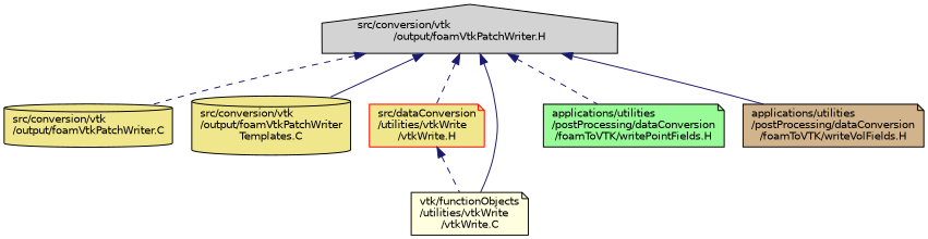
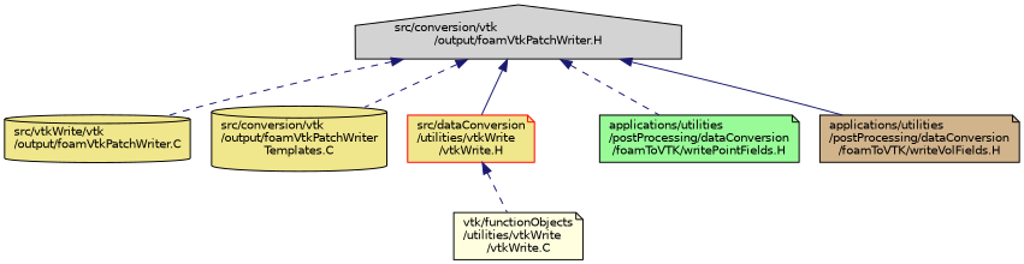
  digraph {
    node [color=black fillcolor=khaki fontname=Helvetica fontsize=10 shape=note style=filled]
    edge [color=midnightblue dir=back fontname=Helvetica fontsize=10 labelfontname=Helvetica labelfontsize=10 style=dashed]
    n1 [fillcolor=lightgrey fontcolor=black height=0.2 label="src/conversion/vtk\l/output/foamVtkPatchWriter.H" shape=house width=0.4]
-   n2 [height=0.2 label="src/conversion/vtk\l/output/foamVtkPatchWriter.C" shape=cylinder width=0.4]
+   n2 [height=0.2 label="src/vtkWrite/vtk\l/output/foamVtkPatchWriter.C" shape=cylinder width=0.4]
    n3 [height=0.2 label="src/conversion/vtk\l/output/foamVtkPatchWriter\lTemplates.C" shape=cylinder width=0.4]
    n4 [color=red height=0.2 label="src/dataConversion\l/utilities/vtkWrite\l/vtkWrite.H" width=0.4]
    n5 [fillcolor=lightyellow height=0.2 label="vtk/functionObjects\l/utilities/vtkWrite\l/vtkWrite.C" width=0.4]
    n6 [fillcolor=palegreen height=0.2 label="applications/utilities\l/postProcessing/dataConversion\l/foamToVTK/writePointFields.H" width=0.4]
    n7 [fillcolor=tan height=0.2 label="applications/utilities\l/postProcessing/dataConversion\l/foamToVTK/writeVolFields.H" width=0.4]
    n1 -> n2
-   n1 -> n3 [style=solid]
-   n1 -> n4
-   n1 -> n5 [style=solid]
+   n1 -> n3
+   n1 -> n4 [style=solid]
    n1 -> n6
    n1 -> n7 [style=solid]
    n4 -> n5
  }
